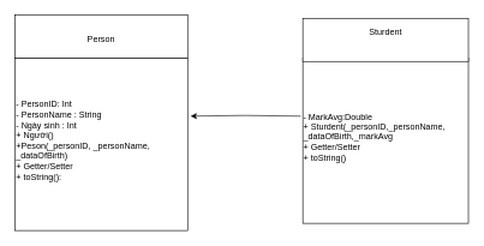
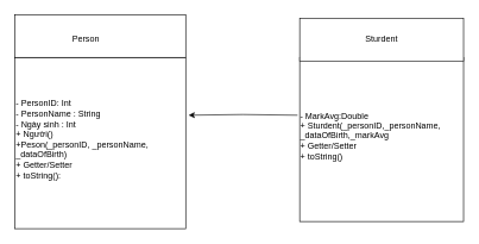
  <mxCell id="0" />
  <mxCell id="1" parent="0" />
  <mxCell id="2" value="" style="whiteSpace=wrap;html=1;aspect=fixed;" vertex="1" parent="1"><mxGeometry x="20" y="80" width="240" height="240" as="geometry" /></mxCell>
  <mxCell id="3" value="" style="rounded=0;whiteSpace=wrap;html=1;" vertex="1" parent="1"><mxGeometry x="20" y="20" width="240" height="60" as="geometry" /></mxCell>
- <mxCell id="4" value="&lt;font style=&quot;vertical-align: inherit;&quot;&gt;&lt;font style=&quot;vertical-align: inherit;&quot;&gt;Person&lt;/font&gt;&lt;/font&gt;" style="text;html=1;align=center;verticalAlign=middle;whiteSpace=wrap;rounded=0;" vertex="1" parent="1"><mxGeometry x="50" y="40" width="180" height="30" as="geometry" /></mxCell>
+ <mxCell id="4" value="&lt;font style=&quot;vertical-align: inherit;&quot;&gt;&lt;font style=&quot;vertical-align: inherit;&quot;&gt;Person&lt;/font&gt;&lt;/font&gt;" style="text;html=1;align=center;verticalAlign=middle;whiteSpace=wrap;rounded=0;" vertex="1" parent="1"><mxGeometry x="30" y="40" width="180" height="30" as="geometry" /></mxCell>
  <mxCell id="5" value="&lt;font style=&quot;vertical-align: inherit;&quot;&gt;&lt;font style=&quot;vertical-align: inherit;&quot;&gt;&lt;font style=&quot;vertical-align: inherit;&quot;&gt;&lt;font style=&quot;vertical-align: inherit;&quot;&gt;- PersonID: Int&lt;/font&gt;&lt;/font&gt;&lt;/font&gt;&lt;/font&gt;&lt;div&gt;&lt;font style=&quot;vertical-align: inherit;&quot;&gt;&lt;font style=&quot;vertical-align: inherit;&quot;&gt;&lt;font style=&quot;vertical-align: inherit;&quot;&gt;&lt;font style=&quot;vertical-align: inherit;&quot;&gt;&lt;font style=&quot;vertical-align: inherit;&quot;&gt;&lt;font style=&quot;vertical-align: inherit;&quot;&gt;- PersonName : String&lt;/font&gt;&lt;/font&gt;&lt;/font&gt;&lt;/font&gt;&lt;/font&gt;&lt;/font&gt;&lt;/div&gt;&lt;div&gt;&lt;span style=&quot;background-color: initial;&quot;&gt;- Ngày sinh : Int&lt;/span&gt;&lt;/div&gt;&lt;div&gt;&lt;font style=&quot;vertical-align: inherit;&quot;&gt;&lt;font style=&quot;vertical-align: inherit;&quot;&gt;&lt;font style=&quot;vertical-align: inherit;&quot;&gt;&lt;font style=&quot;vertical-align: inherit;&quot;&gt;+ Người()&lt;/font&gt;&lt;/font&gt;&lt;/font&gt;&lt;/font&gt;&lt;/div&gt;&lt;div&gt;&lt;font style=&quot;vertical-align: inherit;&quot;&gt;&lt;font style=&quot;vertical-align: inherit;&quot;&gt;&lt;font style=&quot;vertical-align: inherit;&quot;&gt;&lt;font style=&quot;vertical-align: inherit;&quot;&gt;&lt;font style=&quot;vertical-align: inherit;&quot;&gt;&lt;font style=&quot;vertical-align: inherit;&quot;&gt;+Peson(_personID, _personName, _dataOfBirth)&lt;/font&gt;&lt;/font&gt;&lt;/font&gt;&lt;/font&gt;&lt;/font&gt;&lt;/font&gt;&lt;/div&gt;&lt;div&gt;+ Getter/Setter&lt;br&gt;&lt;/div&gt;&lt;div&gt;&lt;font style=&quot;vertical-align: inherit;&quot;&gt;&lt;font style=&quot;vertical-align: inherit;&quot;&gt;&lt;font style=&quot;vertical-align: inherit;&quot;&gt;&lt;font style=&quot;vertical-align: inherit;&quot;&gt;&lt;font style=&quot;vertical-align: inherit;&quot;&gt;&lt;font style=&quot;vertical-align: inherit;&quot;&gt;&lt;font style=&quot;vertical-align: inherit;&quot;&gt;&lt;font style=&quot;vertical-align: inherit;&quot;&gt;&lt;font style=&quot;vertical-align: inherit;&quot;&gt;&lt;font style=&quot;vertical-align: inherit;&quot;&gt;+ toString():&lt;/font&gt;&lt;/font&gt;&lt;/font&gt;&lt;/font&gt;&lt;/font&gt;&lt;/font&gt;&lt;/font&gt;&lt;/font&gt;&lt;/font&gt;&lt;/font&gt;&lt;/div&gt;" style="text;html=1;align=left;verticalAlign=middle;whiteSpace=wrap;rounded=0;" vertex="1" parent="1"><mxGeometry x="20" y="110" width="240" height="170" as="geometry" /></mxCell>
  <mxCell id="6" value="" style="whiteSpace=wrap;html=1;aspect=fixed;" vertex="1" parent="1"><mxGeometry x="420" y="80" width="230" height="230" as="geometry" /></mxCell>
  <mxCell id="7" value="" style="rounded=0;whiteSpace=wrap;html=1;" vertex="1" parent="1"><mxGeometry x="420" y="25" width="230" height="60" as="geometry" /></mxCell>
- <mxCell id="8" value="&lt;font style=&quot;vertical-align: inherit;&quot;&gt;&lt;font style=&quot;vertical-align: inherit;&quot;&gt;Sturdent&lt;/font&gt;&lt;/font&gt;" style="text;html=1;align=center;verticalAlign=middle;whiteSpace=wrap;rounded=0;" vertex="1" parent="1"><mxGeometry x="425" y="30" width="220" height="30" as="geometry" /></mxCell>
+ <mxCell id="8" value="&lt;font style=&quot;vertical-align: inherit;&quot;&gt;&lt;font style=&quot;vertical-align: inherit;&quot;&gt;Sturdent&lt;/font&gt;&lt;/font&gt;" style="text;html=1;align=center;verticalAlign=middle;whiteSpace=wrap;rounded=0;" vertex="1" parent="1"><mxGeometry x="425" y="40" width="220" height="30" as="geometry" /></mxCell>
  <mxCell id="9" value="&lt;div style=&quot;text-align: left;&quot;&gt;&lt;span style=&quot;background-color: initial;&quot;&gt;&lt;font style=&quot;vertical-align: inherit;&quot;&gt;&lt;font style=&quot;vertical-align: inherit;&quot;&gt;- MarkAvg:Double&lt;/font&gt;&lt;/font&gt;&lt;/span&gt;&lt;/div&gt;&lt;div style=&quot;text-align: left;&quot;&gt;&lt;font style=&quot;vertical-align: inherit;&quot;&gt;&lt;font style=&quot;vertical-align: inherit;&quot;&gt;&lt;font style=&quot;vertical-align: inherit;&quot;&gt;&lt;font style=&quot;vertical-align: inherit;&quot;&gt;+ Sturdent(_personID,_personName, _dataOfBirth,_markAvg&lt;/font&gt;&lt;/font&gt;&lt;/font&gt;&lt;/font&gt;&lt;/div&gt;&lt;div style=&quot;text-align: left;&quot;&gt;&lt;font style=&quot;vertical-align: inherit;&quot;&gt;&lt;font style=&quot;vertical-align: inherit;&quot;&gt;&lt;font style=&quot;vertical-align: inherit;&quot;&gt;&lt;font style=&quot;vertical-align: inherit;&quot;&gt;&lt;font style=&quot;vertical-align: inherit;&quot;&gt;&lt;font style=&quot;vertical-align: inherit;&quot;&gt;+ Getter/Setter&lt;/font&gt;&lt;/font&gt;&lt;/font&gt;&lt;/font&gt;&lt;/font&gt;&lt;/font&gt;&lt;/div&gt;&lt;div style=&quot;text-align: left;&quot;&gt;+ toString()&lt;/div&gt;" style="text;html=1;align=center;verticalAlign=middle;whiteSpace=wrap;rounded=0;" vertex="1" parent="1"><mxGeometry x="420" y="90" width="230" height="200" as="geometry" /></mxCell>
  <mxCell id="10" value="" style="endArrow=classic;html=1;rounded=0;entryX=1.017;entryY=0.3;entryDx=0;entryDy=0;entryPerimeter=0;exitX=-0.013;exitY=0.355;exitDx=0;exitDy=0;exitPerimeter=0;" edge="1" parent="1" source="9" target="5"><mxGeometry width="50" height="50" relative="1" as="geometry"><mxPoint x="260" y="160" as="sourcePoint" /><mxPoint x="310" y="110" as="targetPoint" /><Array as="points"><mxPoint x="340" y="160" /></Array></mxGeometry></mxCell>
